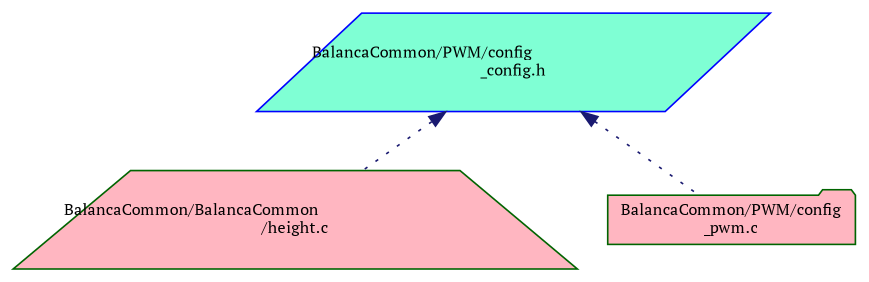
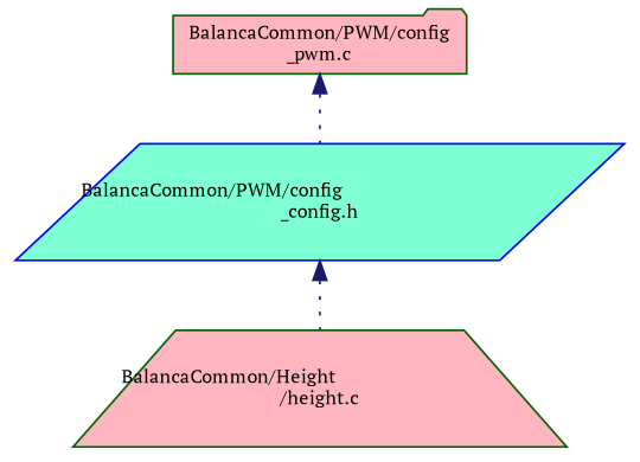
  digraph {
    fontname="PT Serif"
    node [color=darkgreen fillcolor=lightpink fontname="PT Serif" fontsize=10 style=filled]
    edge [color=midnightblue dir=back fontname="PT Serif" fontsize=10 labelfontname=Helvetica labelfontsize=10 style=dotted]
    n1 [color=blue fillcolor=aquamarine fontcolor=black height=0.2 label="BalancaCommon/PWM/config\l_config.h" shape=parallelogram width=0.4]
-   n2 [height=0.2 label="BalancaCommon/BalancaCommon\l/height.c" shape=trapezium width=0.4]
+   n2 [height=0.2 label="BalancaCommon/Height\l/height.c" shape=trapezium width=0.4]
    n3 [height=0.2 label="BalancaCommon/PWM/config\l_pwm.c" shape=folder width=0.4]
    n1 -> n2
-   n1 -> n3
+   n3 -> n1
  }
